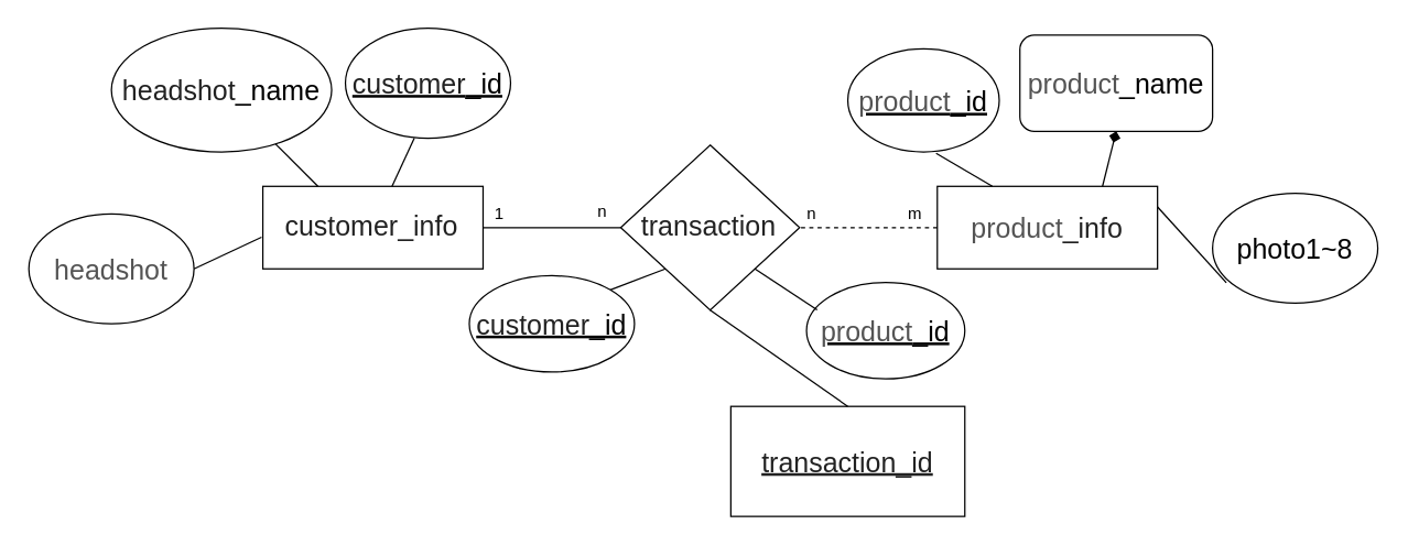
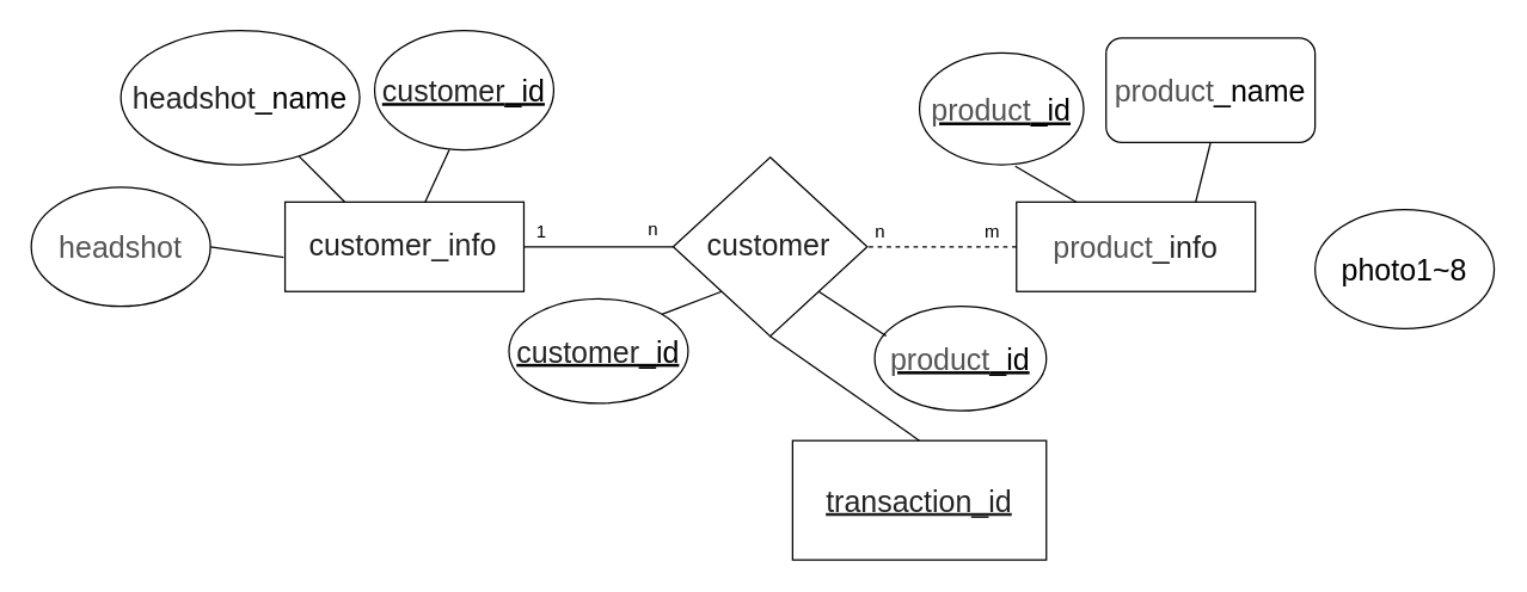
  <mxCell id="0" />
  <mxCell id="1" parent="0" />
  <mxCell id="2" value="&lt;pre class=&quot;tw-data-text tw-ta tw-text-large&quot; id=&quot;tw-target-text&quot; style=&quot;line-height: 44px ; margin-top: 0px ; margin-bottom: 0px ; border: none ; padding: 0px 0.14em 0px 0px ; position: relative ; resize: none ; font-family: inherit ; overflow: hidden ; width: 283px ; white-space: pre-wrap ; overflow-wrap: break-word ; color: rgb(34 , 34 , 34)&quot;&gt;&lt;span tabindex=&quot;0&quot; lang=&quot;en&quot;&gt;&lt;font style=&quot;font-size: 20px&quot;&gt;customer_info&lt;/font&gt;&lt;/span&gt;&lt;/pre&gt;" style="rounded=0;whiteSpace=wrap;html=1;align=center;" parent="1" vertex="1"><mxGeometry x="190" y="135" width="160" height="60" as="geometry" /></mxCell>
  <mxCell id="3" value="&lt;span style=&quot;font-size: 20px ; background-color: rgb(255 , 255 , 255)&quot;&gt;&lt;font color=&quot;#545454&quot; face=&quot;arial, sans-serif&quot;&gt;product&lt;/font&gt;&lt;/span&gt;&lt;span style=&quot;font-size: 20px ; color: rgb(34 , 34 , 34) ; font-family: inherit ; white-space: pre-wrap&quot;&gt;_info&lt;/span&gt;&lt;span style=&quot;color: rgb(84 , 84 , 84) ; font-family: &amp;#34;arial&amp;#34; , sans-serif ; background-color: rgb(255 , 255 , 255) ; font-size: 20px&quot;&gt;&lt;font style=&quot;font-size: 20px&quot;&gt;&lt;br&gt;&lt;/font&gt;&lt;/span&gt;" style="rounded=0;whiteSpace=wrap;html=1;align=center;" parent="1" vertex="1"><mxGeometry x="680" y="135" width="160" height="60" as="geometry" /></mxCell>
  <mxCell id="4" value="&lt;font style=&quot;font-size: 20px&quot;&gt;&lt;span style=&quot;color: rgb(34 , 34 , 34) ; font-family: inherit ; white-space: pre-wrap&quot;&gt;headshot&lt;/span&gt;_name&lt;/font&gt;" style="ellipse;whiteSpace=wrap;html=1;align=center;" parent="1" vertex="1"><mxGeometry x="80" y="20" width="160" height="90" as="geometry" /></mxCell>
- <mxCell id="5" value="&lt;font&gt;&lt;span style=&quot;color: rgb(84 , 84 , 84) ; font-family: &amp;#34;arial&amp;#34; , sans-serif ; text-align: left ; background-color: rgb(255 , 255 , 255)&quot;&gt;&lt;font style=&quot;font-size: 20px&quot;&gt;headshot&lt;/font&gt;&lt;/span&gt;&lt;br&gt;&lt;/font&gt;" style="ellipse;whiteSpace=wrap;html=1;align=center;" parent="1" vertex="1"><mxGeometry x="20" y="155" width="120" height="80" as="geometry" /></mxCell>
+ <mxCell id="5" value="&lt;font&gt;&lt;span style=&quot;color: rgb(84 , 84 , 84) ; font-family: &amp;#34;arial&amp;#34; , sans-serif ; text-align: left ; background-color: rgb(255 , 255 , 255)&quot;&gt;&lt;font style=&quot;font-size: 20px&quot;&gt;headshot&lt;/font&gt;&lt;/span&gt;&lt;br&gt;&lt;/font&gt;" style="ellipse;whiteSpace=wrap;html=1;align=center;" parent="1" vertex="1"><mxGeometry x="20" y="125" width="120" height="80" as="geometry" /></mxCell>
  <mxCell id="6" value="&lt;font style=&quot;font-size: 20px&quot;&gt;photo1~8&lt;br&gt;&lt;/font&gt;" style="ellipse;whiteSpace=wrap;html=1;align=center;" parent="1" vertex="1"><mxGeometry x="880" y="140" width="120" height="80" as="geometry" /></mxCell>
  <mxCell id="7" value="&lt;font style=&quot;font-size: 20px&quot;&gt;&lt;span style=&quot;color: rgb(84 , 84 , 84) ; font-family: &amp;#34;arial&amp;#34; , sans-serif ; background-color: rgb(255 , 255 , 255)&quot;&gt;product&lt;/span&gt;_name&lt;/font&gt;" style="whiteSpace=wrap;html=1;align=center;rounded=1;" parent="1" vertex="1"><mxGeometry x="740" y="25" width="140" height="70" as="geometry" /></mxCell>
- <mxCell id="8" value="&lt;pre class=&quot;tw-data-text tw-ta tw-text-large&quot; id=&quot;tw-target-text&quot; style=&quot;line-height: 44px ; margin-top: 0px ; margin-bottom: 0px ; border: none ; padding: 0px 0.14em 0px 0px ; position: relative ; resize: none ; font-family: inherit ; overflow: hidden ; width: 283px ; white-space: pre-wrap ; overflow-wrap: break-word ; color: rgb(34 , 34 , 34)&quot;&gt;&lt;span tabindex=&quot;0&quot; lang=&quot;en&quot;&gt;&lt;font style=&quot;font-size: 20px&quot;&gt;transaction&lt;/font&gt;&lt;/span&gt;&lt;/pre&gt;" style="rhombus;whiteSpace=wrap;html=1;" parent="1" vertex="1"><mxGeometry x="450" y="105" width="130" height="120" as="geometry" /></mxCell>
- <mxCell id="9" value="" style="endArrow=none;html=1;entryX=0.083;entryY=0.813;entryDx=0;entryDy=0;entryPerimeter=0;exitX=1;exitY=0.25;exitDx=0;exitDy=0;" parent="1" source="3" target="6" edge="1"><mxGeometry width="50" height="50" relative="1" as="geometry"><mxPoint x="850" y="160" as="sourcePoint" /><mxPoint x="900" y="110" as="targetPoint" /></mxGeometry></mxCell>
- <mxCell id="10" value="" style="endArrow=diamond;html=1;entryX=0.5;entryY=1;entryDx=0;entryDy=0;exitX=0.75;exitY=0;exitDx=0;exitDy=0;" parent="1" source="3" target="7" edge="1"><mxGeometry width="50" height="50" relative="1" as="geometry"><mxPoint x="850" y="160" as="sourcePoint" /><mxPoint x="923" y="110.04" as="targetPoint" /></mxGeometry></mxCell>
+ <mxCell id="8" value="&lt;pre class=&quot;tw-data-text tw-ta tw-text-large&quot; id=&quot;tw-target-text&quot; style=&quot;line-height: 44px ; margin-top: 0px ; margin-bottom: 0px ; border: none ; padding: 0px 0.14em 0px 0px ; position: relative ; resize: none ; font-family: inherit ; overflow: hidden ; width: 283px ; white-space: pre-wrap ; overflow-wrap: break-word ; color: rgb(34 , 34 , 34)&quot;&gt;&lt;span tabindex=&quot;0&quot; lang=&quot;en&quot;&gt;&lt;font style=&quot;font-size: 20px&quot;&gt;customer&lt;/font&gt;&lt;/span&gt;&lt;/pre&gt;" style="rhombus;whiteSpace=wrap;html=1;" parent="1" vertex="1"><mxGeometry x="450" y="105" width="130" height="120" as="geometry" /></mxCell>
+ <mxCell id="10" value="" style="endArrow=none;html=1;entryX=0.5;entryY=1;entryDx=0;entryDy=0;exitX=0.75;exitY=0;exitDx=0;exitDy=0;" parent="1" source="3" target="7" edge="1"><mxGeometry width="50" height="50" relative="1" as="geometry"><mxPoint x="850" y="160" as="sourcePoint" /><mxPoint x="923" y="110.04" as="targetPoint" /></mxGeometry></mxCell>
  <mxCell id="11" value="&lt;font style=&quot;font-size: 20px&quot;&gt;&lt;u&gt;&lt;span style=&quot;color: rgb(84 , 84 , 84) ; font-family: &amp;#34;arial&amp;#34; , sans-serif ; background-color: rgb(255 , 255 , 255)&quot;&gt;product&lt;/span&gt;_id&lt;/u&gt;&lt;/font&gt;" style="ellipse;whiteSpace=wrap;html=1;align=center;" parent="1" vertex="1"><mxGeometry x="615" y="35" width="110" height="75" as="geometry" /></mxCell>
  <mxCell id="12" value="&lt;u style=&quot;font-size: 20px&quot;&gt;&lt;span style=&quot;color: rgb(34 , 34 , 34) ; font-family: inherit ; white-space: pre-wrap&quot;&gt;customer&lt;/span&gt;_id&lt;/u&gt;" style="ellipse;whiteSpace=wrap;html=1;align=center;" parent="1" vertex="1"><mxGeometry x="340" y="200" width="120" height="70" as="geometry" /></mxCell>
  <mxCell id="13" value="&lt;font style=&quot;font-size: 20px&quot;&gt;&lt;u&gt;&lt;span style=&quot;color: rgb(34 , 34 , 34) ; font-family: inherit ; white-space: pre-wrap&quot;&gt;customer&lt;/span&gt;_id&lt;/u&gt;&lt;/font&gt;" style="ellipse;whiteSpace=wrap;html=1;align=center;" parent="1" vertex="1"><mxGeometry x="250" y="20" width="120" height="80" as="geometry" /></mxCell>
  <mxCell id="14" value="&lt;u style=&quot;font-size: 20px&quot;&gt;&lt;span style=&quot;color: rgb(84 , 84 , 84) ; font-family: &amp;#34;arial&amp;#34; , sans-serif ; background-color: rgb(255 , 255 , 255)&quot;&gt;product&lt;/span&gt;_id&lt;/u&gt;" style="ellipse;whiteSpace=wrap;html=1;align=center;" parent="1" vertex="1"><mxGeometry x="585" y="205" width="115" height="70" as="geometry" /></mxCell>
  <mxCell id="15" value="" style="endArrow=none;html=1;entryX=0.583;entryY=1.013;entryDx=0;entryDy=0;exitX=0.25;exitY=0;exitDx=0;exitDy=0;entryPerimeter=0;" parent="1" source="3" target="11" edge="1"><mxGeometry width="50" height="50" relative="1" as="geometry"><mxPoint x="810" y="145" as="sourcePoint" /><mxPoint x="830" y="95" as="targetPoint" /></mxGeometry></mxCell>
  <mxCell id="16" value="" style="endArrow=none;html=1;entryX=1;entryY=0.5;entryDx=0;entryDy=0;exitX=-0.006;exitY=0.617;exitDx=0;exitDy=0;exitPerimeter=0;" parent="1" source="2" target="5" edge="1"><mxGeometry width="50" height="50" relative="1" as="geometry"><mxPoint x="20" y="385" as="sourcePoint" /><mxPoint x="70" y="335" as="targetPoint" /></mxGeometry></mxCell>
  <mxCell id="17" value="" style="endArrow=none;html=1;exitX=0.25;exitY=0;exitDx=0;exitDy=0;" parent="1" source="2" target="4" edge="1"><mxGeometry width="50" height="50" relative="1" as="geometry"><mxPoint x="20" y="385" as="sourcePoint" /><mxPoint x="70" y="335" as="targetPoint" /></mxGeometry></mxCell>
  <mxCell id="18" value="" style="endArrow=none;html=1;entryX=0.417;entryY=1;entryDx=0;entryDy=0;entryPerimeter=0;" parent="1" source="2" target="13" edge="1"><mxGeometry width="50" height="50" relative="1" as="geometry"><mxPoint x="20" y="385" as="sourcePoint" /><mxPoint x="70" y="335" as="targetPoint" /></mxGeometry></mxCell>
  <mxCell id="19" value="" style="endArrow=none;html=1;entryX=1;entryY=0.5;entryDx=0;entryDy=0;" parent="1" source="8" target="2" edge="1"><mxGeometry width="50" height="50" relative="1" as="geometry"><mxPoint x="140" y="435" as="sourcePoint" /><mxPoint x="190" y="385" as="targetPoint" /></mxGeometry></mxCell>
  <mxCell id="20" value="" style="endArrow=none;html=1;entryX=1;entryY=0.5;entryDx=0;entryDy=0;exitX=0;exitY=0.5;exitDx=0;exitDy=0;dashed=1;" parent="1" source="3" target="8" edge="1"><mxGeometry width="50" height="50" relative="1" as="geometry"><mxPoint x="460" y="175" as="sourcePoint" /><mxPoint x="360" y="175" as="targetPoint" /></mxGeometry></mxCell>
  <mxCell id="21" value="" style="endArrow=none;html=1;entryX=1;entryY=0;entryDx=0;entryDy=0;exitX=0;exitY=1;exitDx=0;exitDy=0;" parent="1" source="8" target="12" edge="1"><mxGeometry width="50" height="50" relative="1" as="geometry"><mxPoint x="470" y="185" as="sourcePoint" /><mxPoint x="370" y="185" as="targetPoint" /></mxGeometry></mxCell>
  <mxCell id="22" value="" style="endArrow=none;html=1;entryX=0.067;entryY=0.283;entryDx=0;entryDy=0;exitX=1;exitY=1;exitDx=0;exitDy=0;entryPerimeter=0;" parent="1" source="8" target="14" edge="1"><mxGeometry width="50" height="50" relative="1" as="geometry"><mxPoint x="480" y="195" as="sourcePoint" /><mxPoint x="380" y="195" as="targetPoint" /></mxGeometry></mxCell>
  <mxCell id="23" value="1" style="text;html=1;strokeColor=none;fillColor=none;align=center;verticalAlign=middle;whiteSpace=wrap;rounded=0;" parent="1" vertex="1"><mxGeometry x="342" y="145" width="40" height="20" as="geometry" /></mxCell>
  <mxCell id="24" value="n" style="text;html=1;strokeColor=none;fillColor=none;align=center;verticalAlign=middle;whiteSpace=wrap;rounded=0;" parent="1" vertex="1"><mxGeometry x="417" y="144" width="40" height="20" as="geometry" /></mxCell>
  <mxCell id="25" value="n" style="text;html=1;strokeColor=none;fillColor=none;align=center;verticalAlign=middle;whiteSpace=wrap;rounded=0;" parent="1" vertex="1"><mxGeometry x="569" y="145" width="40" height="20" as="geometry" /></mxCell>
  <mxCell id="26" value="m" style="text;html=1;strokeColor=none;fillColor=none;align=center;verticalAlign=middle;whiteSpace=wrap;rounded=0;" parent="1" vertex="1"><mxGeometry x="644" y="144.5" width="40" height="20" as="geometry" /></mxCell>
  <mxCell id="27" value="&lt;font color=&quot;#222222&quot;&gt;&lt;span style=&quot;font-size: 20px ; white-space: pre-wrap&quot;&gt;&lt;u&gt;transaction_id&lt;/u&gt;&lt;/span&gt;&lt;/font&gt;" style="whiteSpace=wrap;html=1;align=center;rounded=0;" vertex="1" parent="1"><mxGeometry x="530" y="295" width="170" height="80" as="geometry" /></mxCell>
  <mxCell id="28" value="" style="endArrow=none;html=1;entryX=0.5;entryY=0;entryDx=0;entryDy=0;exitX=0.5;exitY=1;exitDx=0;exitDy=0;" edge="1" parent="1" source="8" target="27"><mxGeometry width="50" height="50" relative="1" as="geometry"><mxPoint x="525" y="235" as="sourcePoint" /><mxPoint x="410" y="305" as="targetPoint" /></mxGeometry></mxCell>
